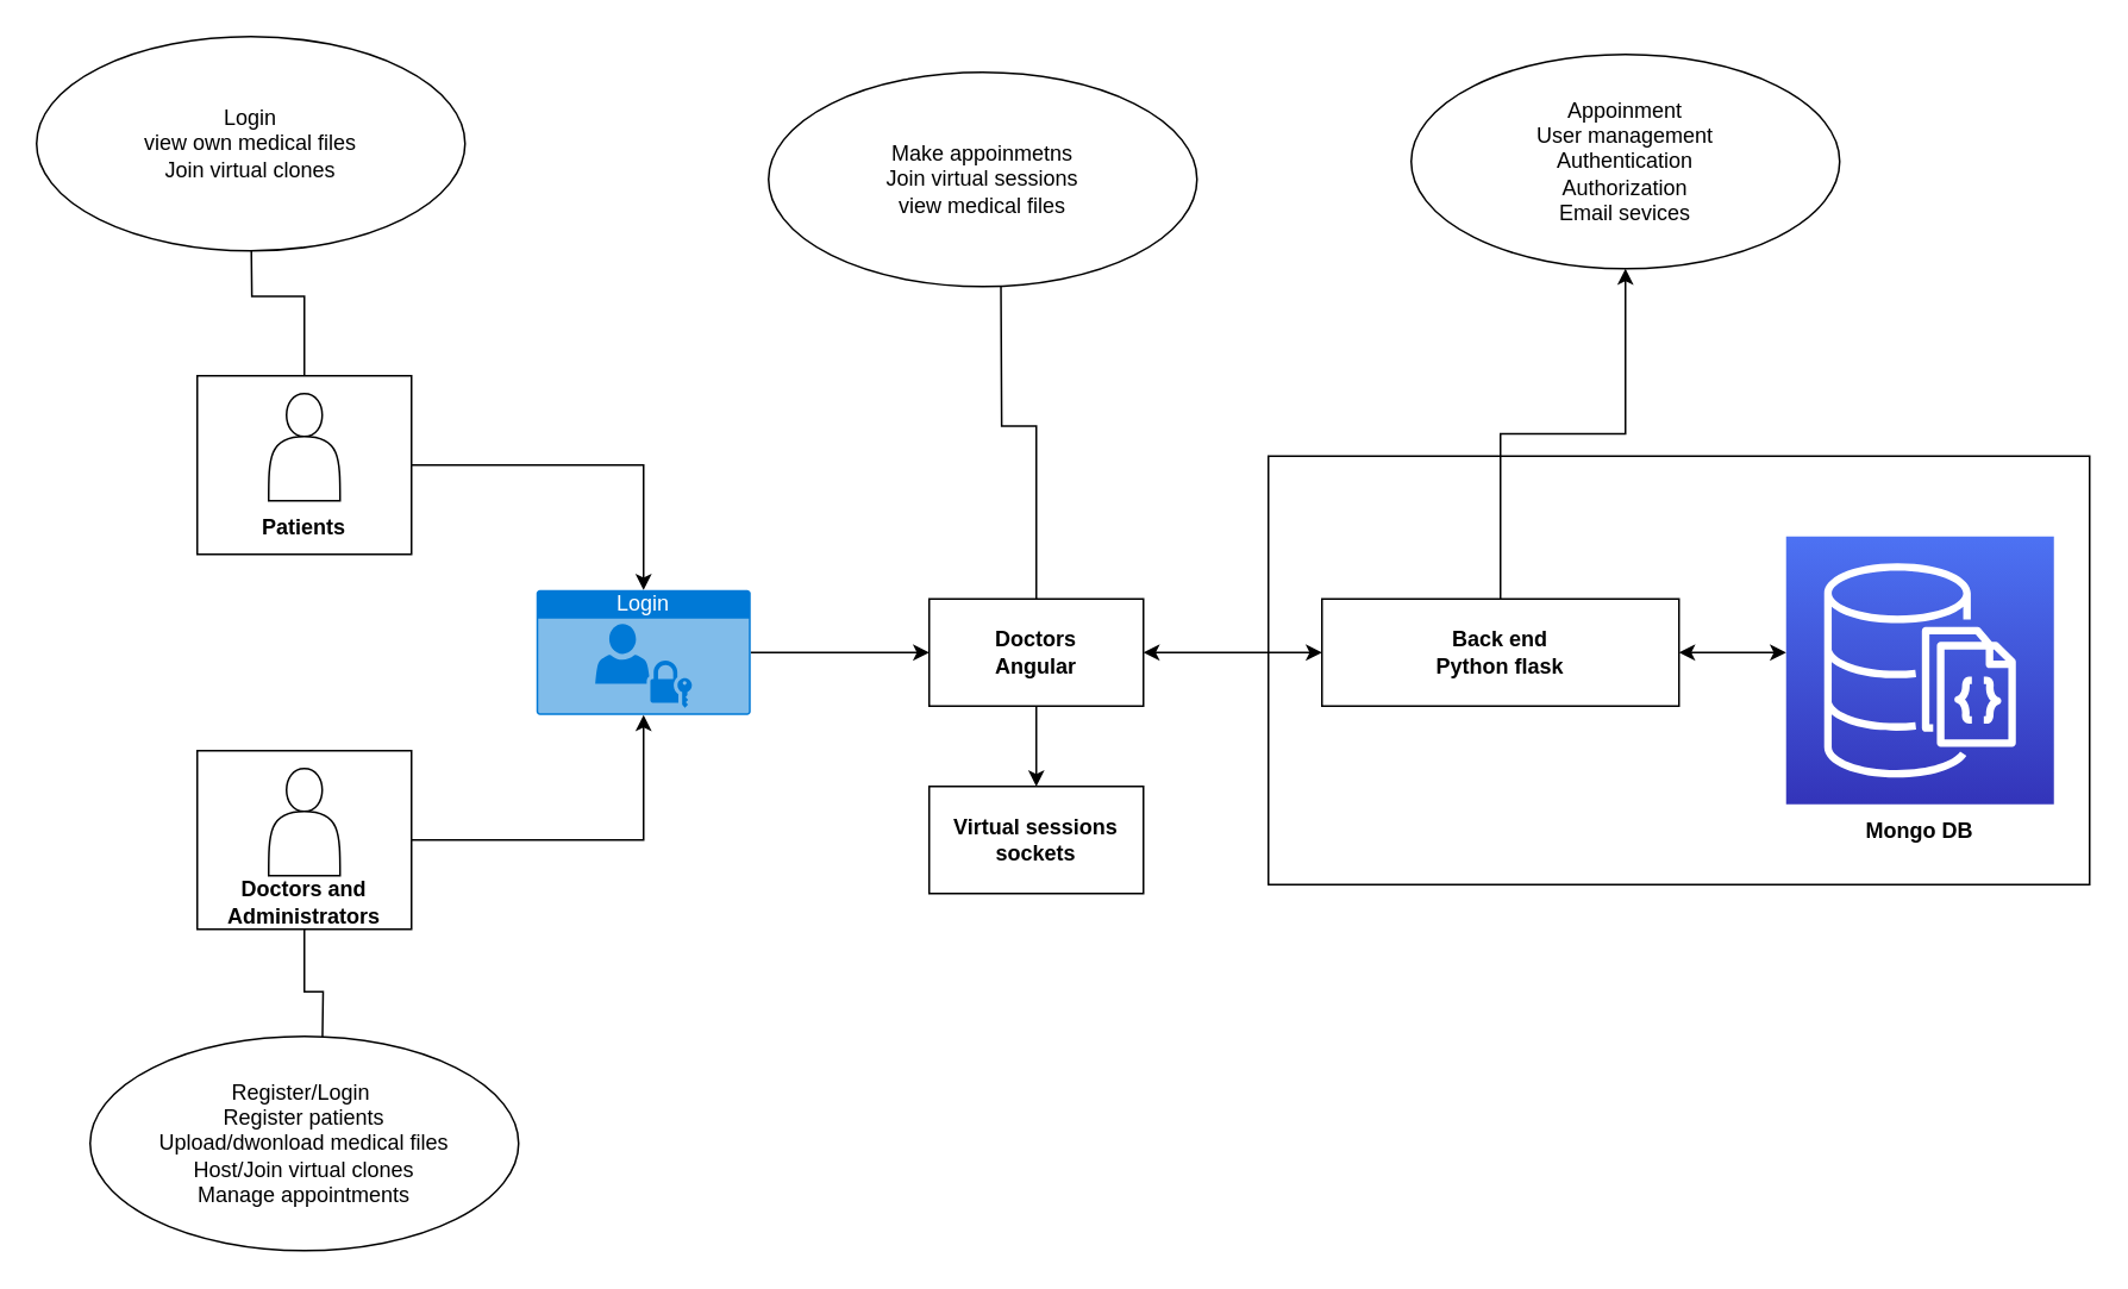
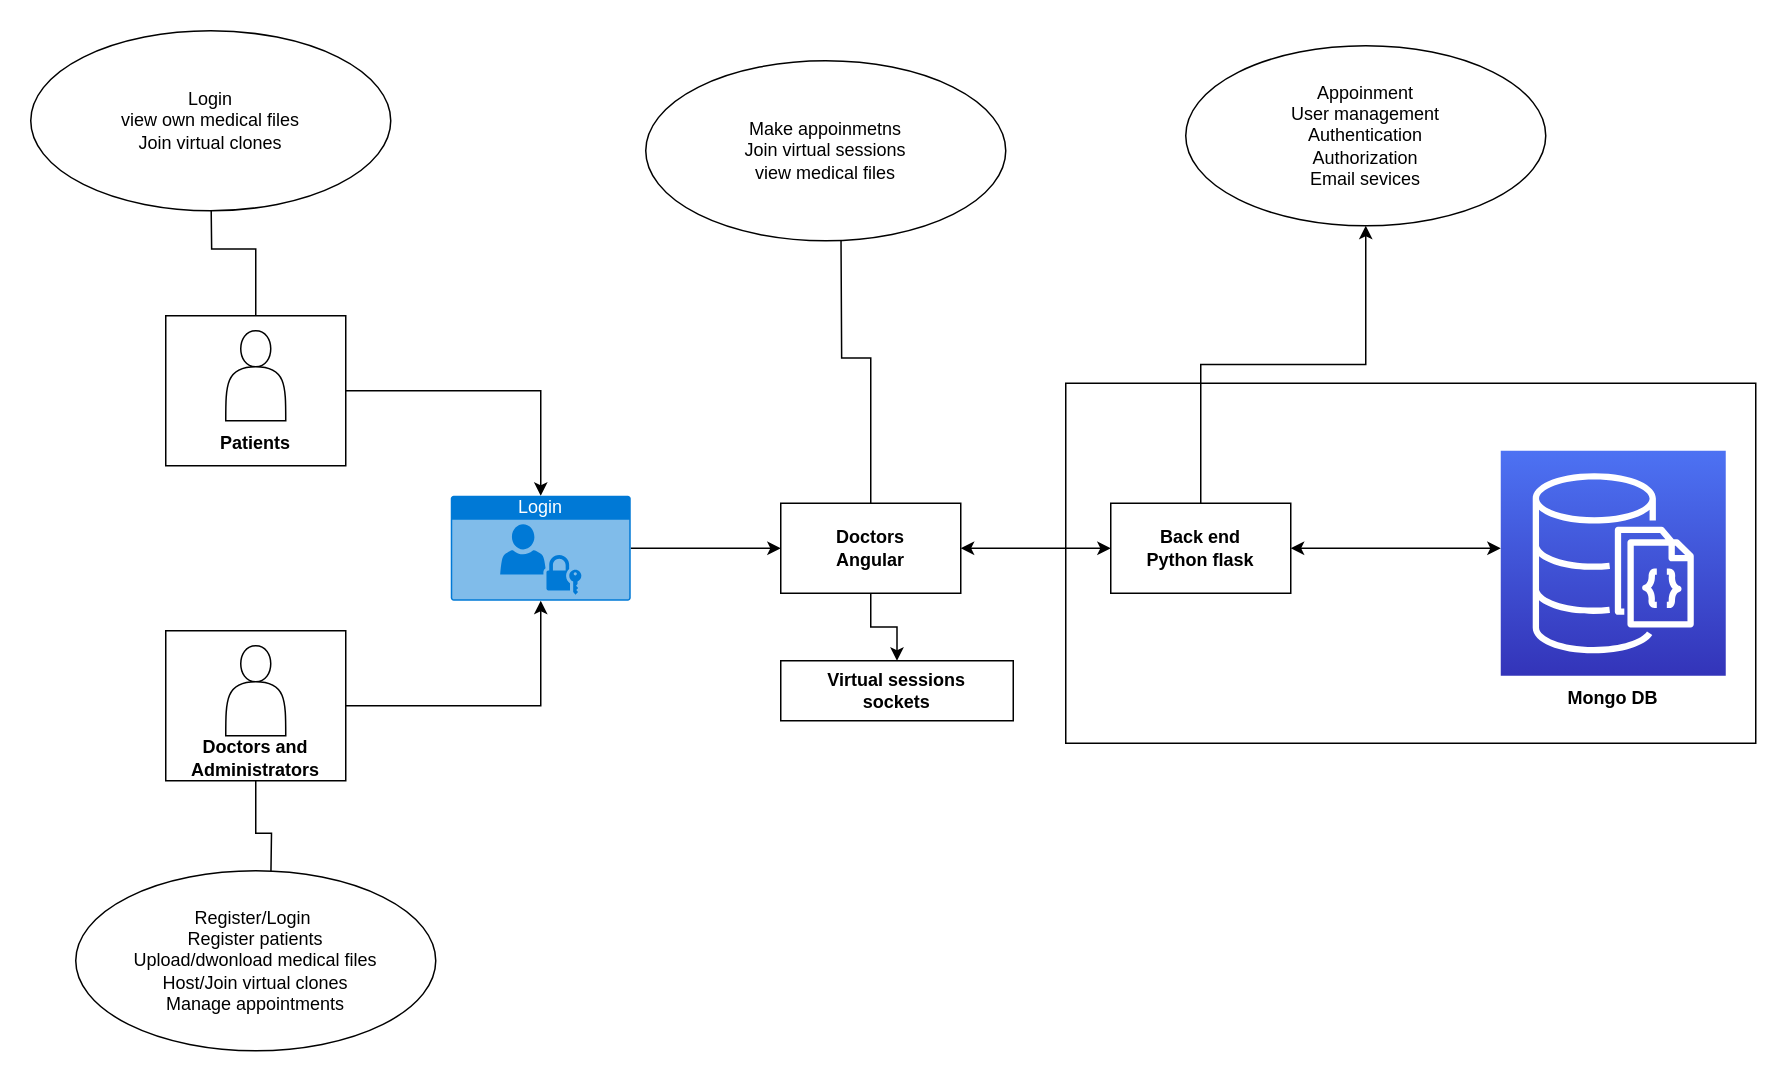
  <mxCell id="0" />
  <mxCell id="1" parent="0" />
  <mxCell id="2" value="" style="rounded=0;whiteSpace=wrap;html=1;" parent="1" vertex="1"><mxGeometry x="710" y="255" width="460" height="240" as="geometry" /></mxCell>
  <mxCell id="3" value="" style="rounded=0;whiteSpace=wrap;html=1;fillColor=none;" parent="1" vertex="1"><mxGeometry x="110" y="420" width="120" height="100" as="geometry" /></mxCell>
  <mxCell id="4" value="" style="rounded=0;whiteSpace=wrap;html=1;fillColor=none;" parent="1" vertex="1"><mxGeometry x="110" y="210" width="120" height="100" as="geometry" /></mxCell>
  <mxCell id="5" value="" style="shape=actor;whiteSpace=wrap;html=1;" parent="1" vertex="1"><mxGeometry x="150" y="220" width="40" height="60" as="geometry" /></mxCell>
  <mxCell id="6" value="" style="shape=actor;whiteSpace=wrap;html=1;" parent="1" vertex="1"><mxGeometry x="150" y="430" width="40" height="60" as="geometry" /></mxCell>
  <mxCell id="7" value="&lt;b&gt;Patients&lt;/b&gt;" style="text;html=1;strokeColor=none;fillColor=none;align=center;verticalAlign=middle;whiteSpace=wrap;rounded=0;" parent="1" vertex="1"><mxGeometry x="140" y="280" width="60" height="30" as="geometry" /></mxCell>
  <mxCell id="8" value="&lt;b&gt;Doctors and Administrators&lt;/b&gt;" style="text;html=1;strokeColor=none;fillColor=none;align=center;verticalAlign=middle;whiteSpace=wrap;rounded=0;" parent="1" vertex="1"><mxGeometry x="140" y="490" width="60" height="30" as="geometry" /></mxCell>
  <mxCell id="9" style="edgeStyle=orthogonalEdgeStyle;rounded=0;orthogonalLoop=1;jettySize=auto;html=1;exitX=1;exitY=0.5;exitDx=0;exitDy=0;" parent="1" source="4" target="14" edge="1"><mxGeometry relative="1" as="geometry" /></mxCell>
  <mxCell id="10" style="edgeStyle=orthogonalEdgeStyle;rounded=0;orthogonalLoop=1;jettySize=auto;html=1;exitX=0.5;exitY=0;exitDx=0;exitDy=0;entryX=0.556;entryY=0.733;entryDx=0;entryDy=0;entryPerimeter=0;" parent="1" source="4" edge="1"><mxGeometry relative="1" as="geometry"><mxPoint x="140.08" y="119.95" as="targetPoint" /></mxGeometry></mxCell>
  <mxCell id="11" style="edgeStyle=orthogonalEdgeStyle;rounded=0;orthogonalLoop=1;jettySize=auto;html=1;exitX=1;exitY=0.5;exitDx=0;exitDy=0;entryX=0.5;entryY=1;entryDx=0;entryDy=0;entryPerimeter=0;" parent="1" source="3" target="14" edge="1"><mxGeometry relative="1" as="geometry" /></mxCell>
  <mxCell id="12" style="edgeStyle=orthogonalEdgeStyle;rounded=0;orthogonalLoop=1;jettySize=auto;html=1;exitX=0.5;exitY=1;exitDx=0;exitDy=0;entryX=0.76;entryY=0.333;entryDx=0;entryDy=0;entryPerimeter=0;" parent="1" source="3" edge="1"><mxGeometry relative="1" as="geometry"><mxPoint x="180" y="589.95" as="targetPoint" /></mxGeometry></mxCell>
  <mxCell id="13" style="edgeStyle=orthogonalEdgeStyle;rounded=0;orthogonalLoop=1;jettySize=auto;html=1;exitX=1;exitY=0.5;exitDx=0;exitDy=0;exitPerimeter=0;entryX=0;entryY=0.5;entryDx=0;entryDy=0;" parent="1" source="14" target="17" edge="1"><mxGeometry relative="1" as="geometry"><mxPoint x="490" y="415" as="targetPoint" /></mxGeometry></mxCell>
  <mxCell id="14" value="Login" style="html=1;whiteSpace=wrap;strokeColor=none;fillColor=#0079D6;labelPosition=center;verticalLabelPosition=middle;verticalAlign=top;align=center;fontSize=12;outlineConnect=0;spacingTop=-6;fontColor=#FFFFFF;sketch=0;shape=mxgraph.sitemap.login;" parent="1" vertex="1"><mxGeometry x="300" y="330" width="120" height="70" as="geometry" /></mxCell>
  <mxCell id="15" style="edgeStyle=orthogonalEdgeStyle;rounded=0;orthogonalLoop=1;jettySize=auto;html=1;exitX=0.5;exitY=0;exitDx=0;exitDy=0;entryX=0.556;entryY=0.667;entryDx=0;entryDy=0;entryPerimeter=0;" parent="1" source="17" edge="1"><mxGeometry relative="1" as="geometry"><mxPoint x="560.08" y="140.05" as="targetPoint" /></mxGeometry></mxCell>
  <mxCell id="16" style="edgeStyle=orthogonalEdgeStyle;rounded=0;orthogonalLoop=1;jettySize=auto;html=1;exitX=0.5;exitY=1;exitDx=0;exitDy=0;entryX=0.5;entryY=0;entryDx=0;entryDy=0;" parent="1" source="17" target="21" edge="1"><mxGeometry relative="1" as="geometry" /></mxCell>
  <mxCell id="17" value="" style="rounded=0;whiteSpace=wrap;html=1;" parent="1" vertex="1"><mxGeometry x="520" y="335" width="120" height="60" as="geometry" /></mxCell>
  <mxCell id="18" value="&lt;b&gt;Doctors&lt;br&gt;Angular&lt;br&gt;&lt;/b&gt;" style="text;html=1;strokeColor=none;fillColor=none;align=center;verticalAlign=middle;whiteSpace=wrap;rounded=0;" parent="1" vertex="1"><mxGeometry x="550" y="350" width="60" height="30" as="geometry" /></mxCell>
  <mxCell id="19" style="edgeStyle=orthogonalEdgeStyle;rounded=0;orthogonalLoop=1;jettySize=auto;html=1;exitX=0.5;exitY=0;exitDx=0;exitDy=0;entryX=0.5;entryY=1;entryDx=0;entryDy=0;" parent="1" source="20" target="28" edge="1"><mxGeometry relative="1" as="geometry"><mxPoint x="780.08" y="160" as="targetPoint" /></mxGeometry></mxCell>
- <mxCell id="20" value="&lt;b&gt;Back end&lt;br&gt;Python flask&lt;br&gt;&lt;/b&gt;" style="rounded=0;whiteSpace=wrap;html=1;" parent="1" vertex="1"><mxGeometry x="740" y="335" width="200" height="60" as="geometry" /></mxCell>
- <mxCell id="21" value="&lt;b&gt;Virtual sessions&lt;br&gt;sockets&lt;br&gt;&lt;/b&gt;" style="rounded=0;whiteSpace=wrap;html=1;" parent="1" vertex="1"><mxGeometry x="520" y="440" width="120" height="60" as="geometry" /></mxCell>
+ <mxCell id="20" value="&lt;b&gt;Back end&lt;br&gt;Python flask&lt;br&gt;&lt;/b&gt;" style="rounded=0;whiteSpace=wrap;html=1;" parent="1" vertex="1"><mxGeometry x="740" y="335" width="120" height="60" as="geometry" /></mxCell>
+ <mxCell id="21" value="&lt;b&gt;Virtual sessions&lt;br&gt;sockets&lt;br&gt;&lt;/b&gt;" style="rounded=0;whiteSpace=wrap;html=1;" parent="1" vertex="1"><mxGeometry x="520" y="440" width="155" height="40" as="geometry" /></mxCell>
  <mxCell id="22" value="" style="sketch=0;points=[[0,0,0],[0.25,0,0],[0.5,0,0],[0.75,0,0],[1,0,0],[0,1,0],[0.25,1,0],[0.5,1,0],[0.75,1,0],[1,1,0],[0,0.25,0],[0,0.5,0],[0,0.75,0],[1,0.25,0],[1,0.5,0],[1,0.75,0]];outlineConnect=0;fontColor=#232F3E;gradientColor=#4D72F3;gradientDirection=north;fillColor=#3334B9;strokeColor=#ffffff;dashed=0;verticalLabelPosition=bottom;verticalAlign=top;align=center;html=1;fontSize=12;fontStyle=0;aspect=fixed;shape=mxgraph.aws4.resourceIcon;resIcon=mxgraph.aws4.documentdb_with_mongodb_compatibility;" parent="1" vertex="1"><mxGeometry x="1000" y="300" width="150" height="150" as="geometry" /></mxCell>
  <mxCell id="23" value="" style="endArrow=classic;startArrow=classic;html=1;rounded=0;exitX=1;exitY=0.5;exitDx=0;exitDy=0;entryX=0;entryY=0.5;entryDx=0;entryDy=0;" parent="1" source="17" target="20" edge="1"><mxGeometry width="50" height="50" relative="1" as="geometry"><mxPoint x="730" y="400" as="sourcePoint" /><mxPoint x="780" y="350" as="targetPoint" /></mxGeometry></mxCell>
  <mxCell id="24" value="" style="endArrow=classic;startArrow=classic;html=1;rounded=0;exitX=1;exitY=0.5;exitDx=0;exitDy=0;" parent="1" source="20" edge="1"><mxGeometry width="50" height="50" relative="1" as="geometry"><mxPoint x="920" y="430" as="sourcePoint" /><mxPoint x="1000" y="365" as="targetPoint" /></mxGeometry></mxCell>
  <mxCell id="25" value="Register/Login&amp;nbsp;&lt;br style=&quot;border-color: var(--border-color);&quot;&gt;Register patients&lt;br style=&quot;border-color: var(--border-color);&quot;&gt;Upload/dwonload medical files&lt;br style=&quot;border-color: var(--border-color);&quot;&gt;Host/Join virtual clones&lt;br style=&quot;border-color: var(--border-color);&quot;&gt;Manage appointments" style="ellipse;whiteSpace=wrap;html=1;" parent="1" vertex="1"><mxGeometry x="50" y="580" width="240" height="120" as="geometry" /></mxCell>
  <mxCell id="26" value="Login&lt;br style=&quot;border-color: var(--border-color);&quot;&gt;view own medical files&lt;br style=&quot;border-color: var(--border-color);&quot;&gt;Join virtual clones" style="ellipse;whiteSpace=wrap;html=1;" parent="1" vertex="1"><mxGeometry x="20" y="20" width="240" height="120" as="geometry" /></mxCell>
  <mxCell id="27" value="Make appoinmetns&lt;br style=&quot;border-color: var(--border-color);&quot;&gt;Join virtual sessions&lt;br style=&quot;border-color: var(--border-color);&quot;&gt;view medical files" style="ellipse;whiteSpace=wrap;html=1;" parent="1" vertex="1"><mxGeometry x="430" y="40" width="240" height="120" as="geometry" /></mxCell>
  <mxCell id="28" value="Appoinment&lt;br style=&quot;border-color: var(--border-color);&quot;&gt;User management&lt;br style=&quot;border-color: var(--border-color);&quot;&gt;Authentication&lt;br style=&quot;border-color: var(--border-color);&quot;&gt;Authorization&lt;br style=&quot;border-color: var(--border-color);&quot;&gt;Email sevices" style="ellipse;whiteSpace=wrap;html=1;" parent="1" vertex="1"><mxGeometry x="790" y="30" width="240" height="120" as="geometry" /></mxCell>
  <mxCell id="29" value="&lt;b&gt;Mongo DB&lt;/b&gt;" style="text;html=1;strokeColor=none;fillColor=none;align=center;verticalAlign=middle;whiteSpace=wrap;rounded=0;" vertex="1" parent="1"><mxGeometry x="1040" y="450" width="70" height="30" as="geometry" /></mxCell>
